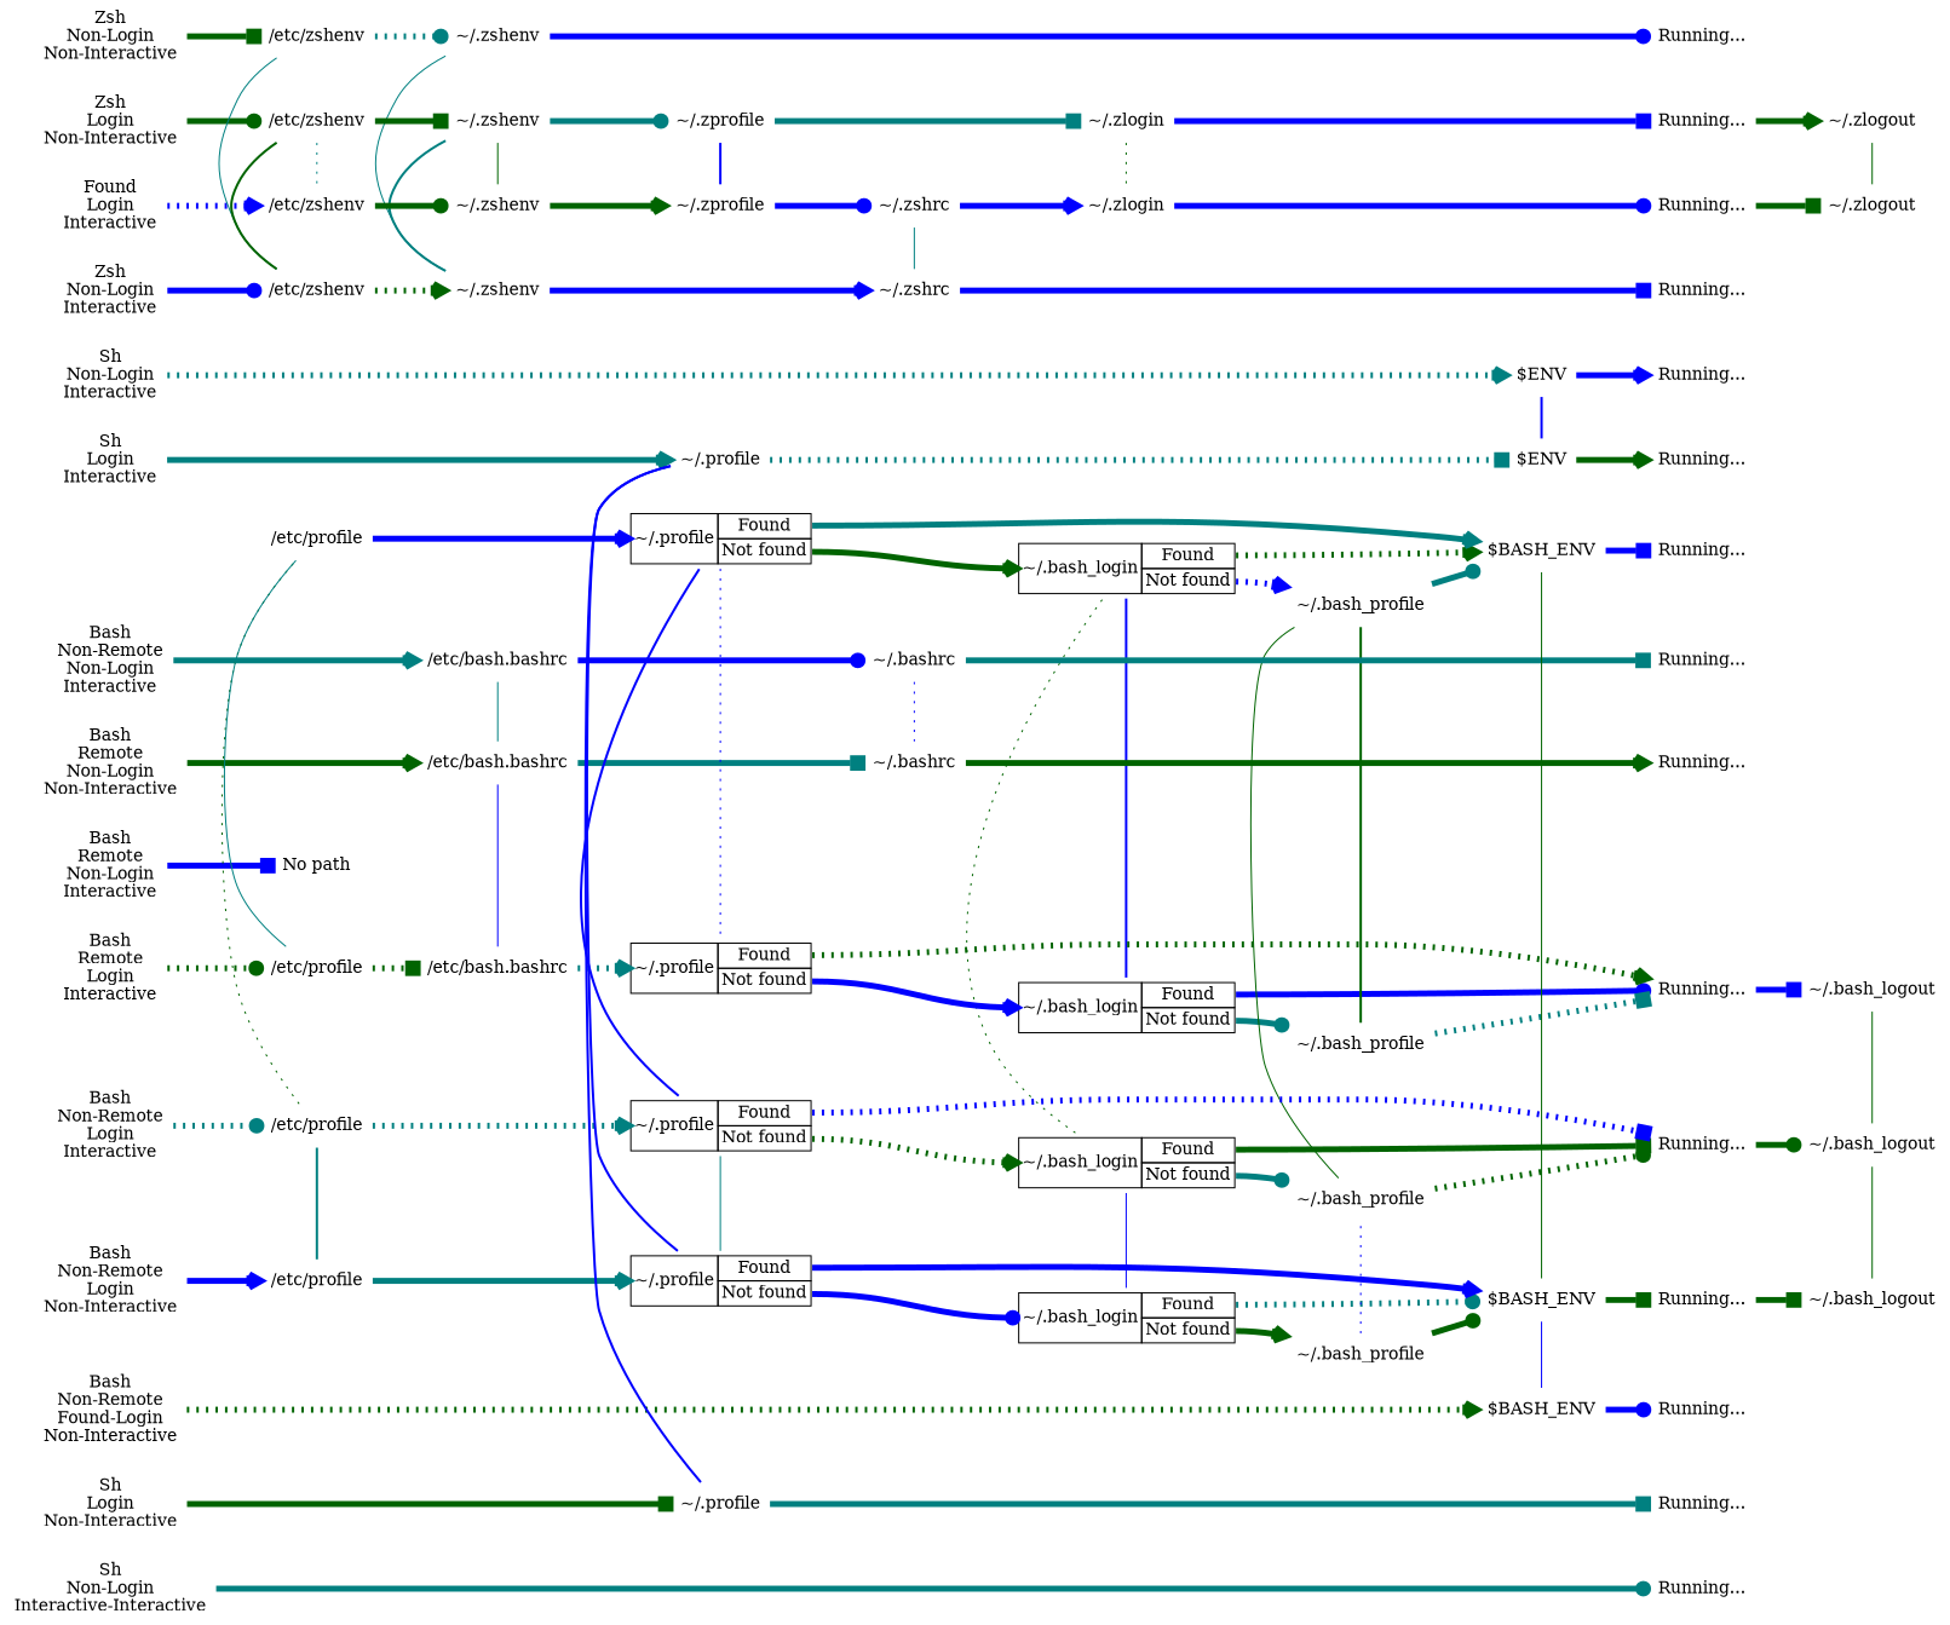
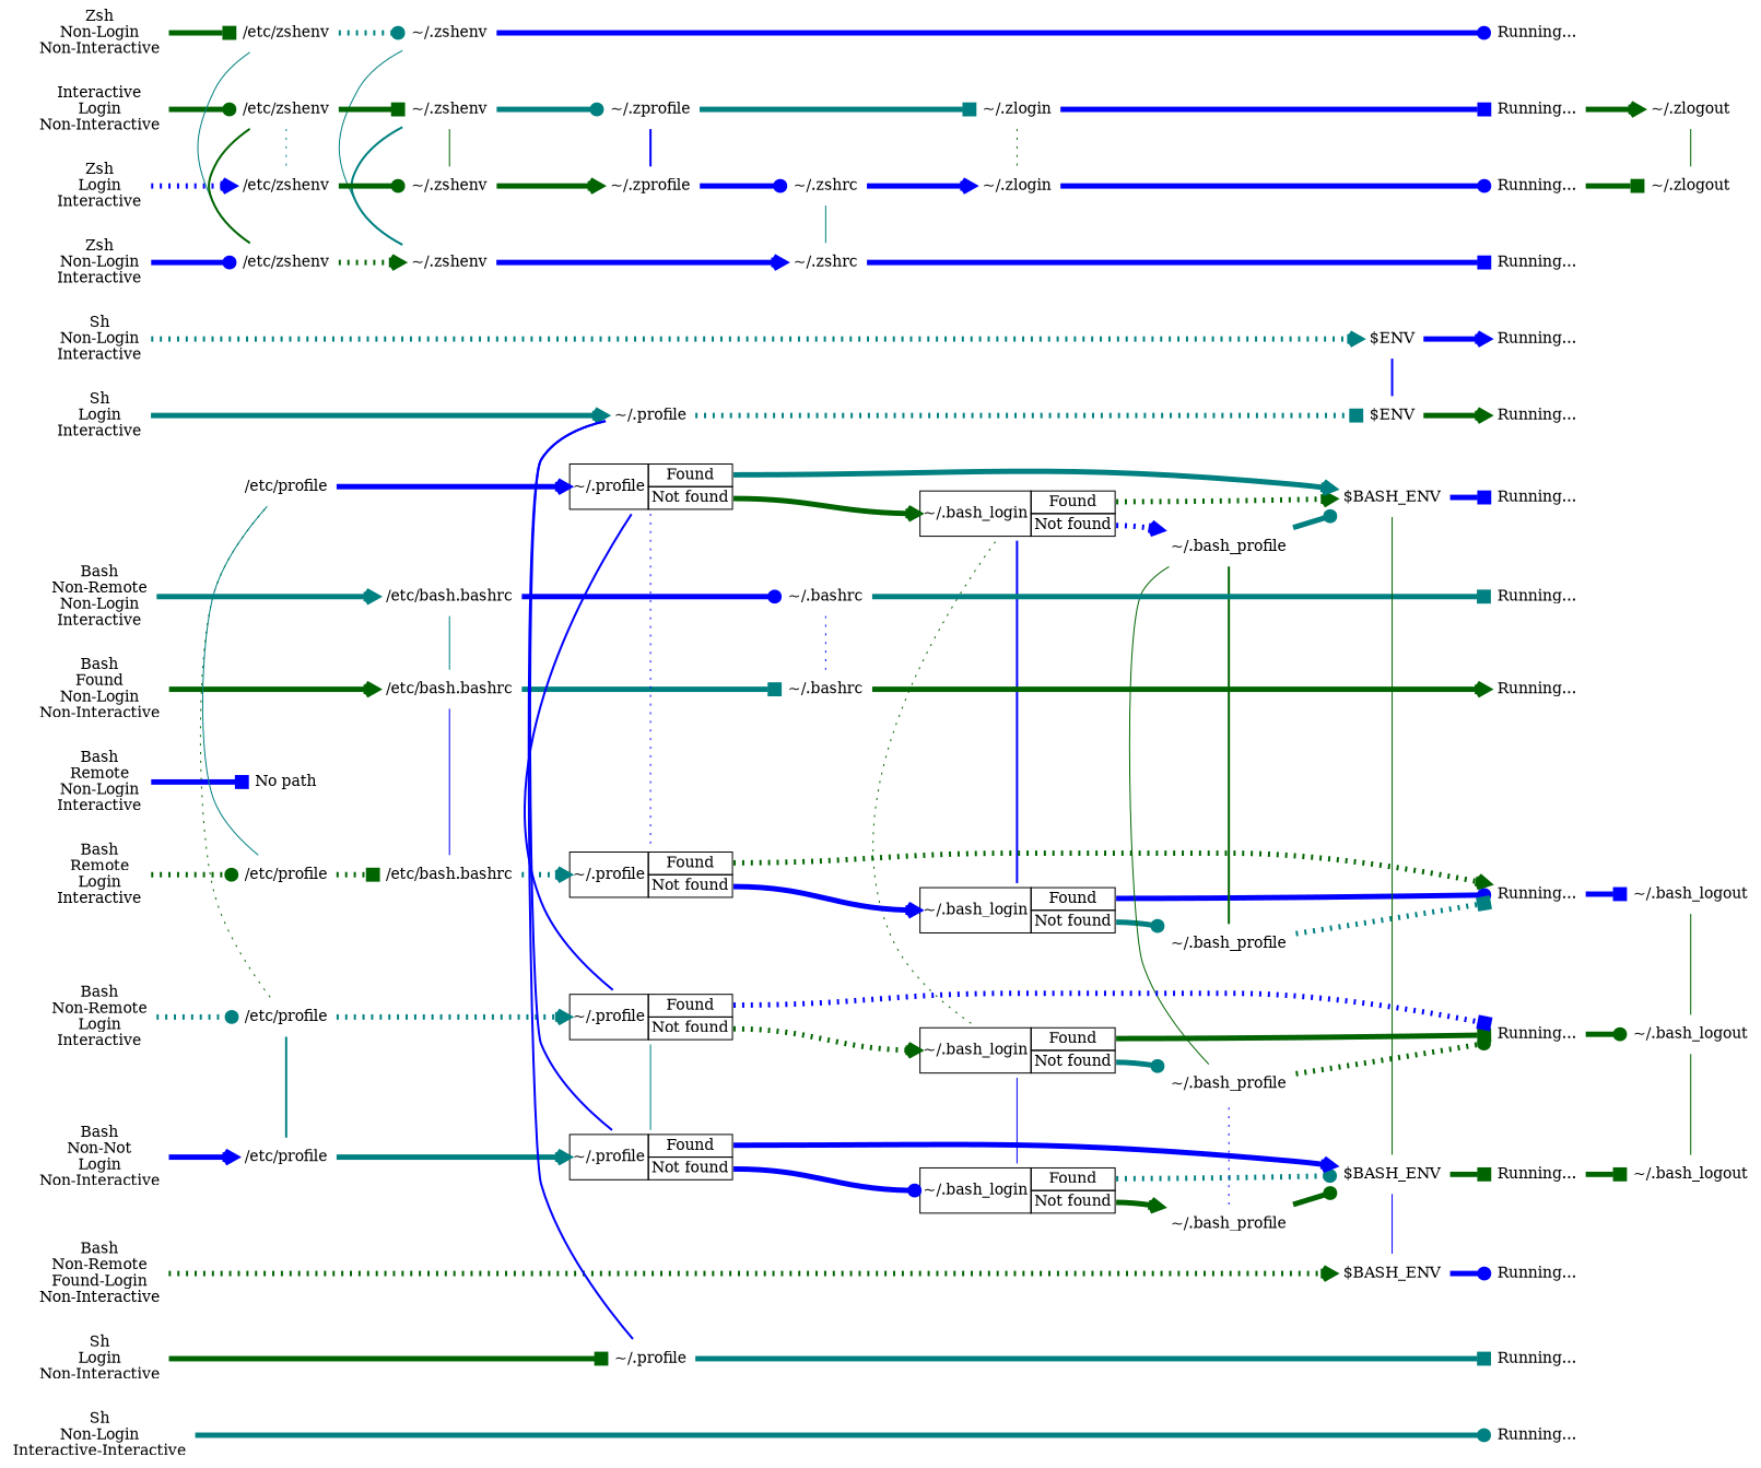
  digraph {
    rankdir=LR
    node [shape=none]
    edge [color=darkgreen constraint=true dir=forward penwidth=5 style=solid]
    n1 [label="Sh\nNon-Login\nInteractive-Interactive"]
    n2 [label="Sh\nNon-Login\nInteractive"]
    n3 [label="Sh\nLogin\nNon-Interactive"]
    n4 [label="Sh\nLogin\nInteractive"]
    n5 [label="Zsh\nNon-Login\nNon-Interactive"]
    n6 [label="Zsh\nNon-Login\nInteractive"]
-   n7 [label="Zsh\nLogin\nNon-Interactive"]
-   n8 [label="Found\nLogin\nInteractive"]
+   n7 [label="Interactive\nLogin\nNon-Interactive"]
+   n8 [label="Zsh\nLogin\nInteractive"]
    n9 [label="Bash\nNon-Remote\nFound-Login\nNon-Interactive"]
    n10 [label="Bash\nNon-Remote\nNon-Login\nInteractive"]
-   n11 [label="Bash\nNon-Remote\nLogin\nNon-Interactive"]
+   n11 [label="Bash\nNon-Not\nLogin\nNon-Interactive"]
    n12 [label="Bash\nNon-Remote\nLogin\nInteractive"]
-   n13 [label="Bash\nRemote\nNon-Login\nNon-Interactive"]
+   n13 [label="Bash\nFound\nNon-Login\nNon-Interactive"]
    n14 [label="Bash\nRemote\nNon-Login\nInteractive"]
    n15 [label="Bash\nRemote\nLogin\nInteractive"]
    n16 [label="/etc/profile"]
    n17 [label="/etc/profile"]
    n18 [label="/etc/profile"]
    n19 [label="/etc/profile"]
    n20 [label="~/.zlogin"]
    n21 [label="~/.zlogin"]
    n22 [label=< <table border='0' cellborder='1' cellspacing='0'><tr><td rowspan='2' port='in'>~/.bash_login</td><td port='found'>Found</td></tr><tr><td port='not_found'>Not found</td></tr></table> >]
    n23 [label=< <table border='0' cellborder='1' cellspacing='0'><tr><td rowspan='2' port='in'>~/.bash_login</td><td port='found'>Found</td></tr><tr><td port='not_found'>Not found</td></tr></table> >]
    n24 [label=< <table border='0' cellborder='1' cellspacing='0'><tr><td rowspan='2' port='in'>~/.bash_login</td><td port='found'>Found</td></tr><tr><td port='not_found'>Not found</td></tr></table> >]
    n25 [label=< <table border='0' cellborder='1' cellspacing='0'><tr><td rowspan='2' port='in'>~/.bash_login</td><td port='found'>Found</td></tr><tr><td port='not_found'>Not found</td></tr></table> >]
    n26 [label="~/.bash_profile"]
    n27 [label="~/.bash_profile"]
    n28 [label="~/.bash_profile"]
    n29 [label="~/.bash_profile"]
    n30 [label="/etc/bash.bashrc"]
    n31 [label="/etc/bash.bashrc"]
    n32 [label="/etc/bash.bashrc"]
    n33 [label="~/.zshrc"]
    n34 [label="~/.zshrc"]
    n35 [label="~/.bashrc"]
    n36 [label="~/.bashrc"]
    n37 [label="Running..."]
    n38 [label="Running..."]
    n39 [label="Running..."]
    n40 [label="Running..."]
    n41 [label="Running..."]
    n42 [label="Running..."]
    n43 [label="Running..."]
    n44 [label="Running..."]
    n45 [label="Running..."]
    n46 [label="Running..."]
    n47 [label="Running..."]
    n48 [label="Running..."]
    n49 [label="Running..."]
    n50 [label="Running..."]
    n51 [label="Running..."]
    n52 [label="$BASH_ENV"]
    n53 [label="$BASH_ENV"]
    n54 [label="$BASH_ENV"]
    n55 [label="$ENV"]
    n56 [label="$ENV"]
    n57 [label="~/.zlogout"]
    n58 [label="~/.zlogout"]
    n59 [label="~/.bash_logout"]
    n60 [label="~/.bash_logout"]
    n61 [label="~/.bash_logout"]
    n62 [label="~/.profile"]
    n63 [label="~/.profile"]
    n64 [label=< <table border='0' cellborder='1' cellspacing='0'><tr><td rowspan='2' port='in'>~/.profile</td><td port='found'>Found</td></tr><tr><td port='not_found'>Not found</td></tr></table> >]
    n65 [label="~/.zprofile"]
    n66 [label="~/.zprofile"]
    n67 [label=< <table border='0' cellborder='1' cellspacing='0'><tr><td rowspan='2' port='in'>~/.profile</td><td port='found'>Found</td></tr><tr><td port='not_found'>Not found</td></tr></table> >]
    n68 [label=< <table border='0' cellborder='1' cellspacing='0'><tr><td rowspan='2' port='in'>~/.profile</td><td port='found'>Found</td></tr><tr><td port='not_found'>Not found</td></tr></table> >]
    n69 [label=< <table border='0' cellborder='1' cellspacing='0'><tr><td rowspan='2' port='in'>~/.profile</td><td port='found'>Found</td></tr><tr><td port='not_found'>Not found</td></tr></table> >]
    n70 [label="~/.zshenv"]
    n71 [label="~/.zshenv"]
    n72 [label="~/.zshenv"]
    n73 [label="~/.zshenv"]
    n74 [label="/etc/zshenv"]
    n75 [label="/etc/zshenv"]
    n76 [label="/etc/zshenv"]
    n77 [label="/etc/zshenv"]
    n78 [label="No path"]
    subgraph sub_1 {
      rank=same
      n1
      n2
      n3
      n4
      n5
      n6
      n7
      n8
      n9
      n10
      n11
      n12
      n13
      n14
      n15
    }
    subgraph sub_2 {
      rank=same
      n16
      n17
      n18
      n19
    }
    subgraph sub_3 {
      rank=same
      n20
      n21
      n22
      n23
      n24
      n25
    }
    subgraph sub_4 {
      rank=same
      n26
      n27
      n28
      n29
    }
    subgraph sub_5 {
      rank=same
      n30
      n31
      n32
    }
    subgraph sub_6 {
      rank=same
      n33
      n34
      n35
      n36
    }
    subgraph sub_7 {
      rank=same
      n37
      n38
      n39
      n40
      n41
      n42
      n43
      n44
      n45
      n46
      n47
      n48
      n49
      n50
      n51
    }
    subgraph sub_8 {
      rank=same
      n52
      n53
      n54
      n55
      n56
    }
    subgraph sub_9 {
      rank=same
      n57
      n58
      n59
      n60
      n61
    }
    subgraph sub_10 {
      rank=same
      n62
      n63
      n64
      n65
      n66
      n67
      n68
      n69
    }
    subgraph sub_11 {
      rank=same
      n70
      n71
      n72
      n73
    }
    subgraph sub_12 {
      rank=same
      n74
      n75
      n76
      n77
    }
    n1 -> n37 [arrowhead=dot color=teal style=bold]
    n2 -> n55 [arrowhead=vee color=teal style=dotted]
    n3 -> n62 [arrowhead=box]
    n4 -> n63 [arrowhead=vee color=teal]
    n5 -> n74 [arrowhead=box style=bold]
    n6 -> n75 [arrowhead=dot color=blue]
    n7 -> n76 [arrowhead=dot]
    n8 -> n77 [arrowhead=vee color=blue style=dotted]
    n9 -> n52 [arrowhead=vee style=dotted]
    n10 -> n30 [arrowhead=vee color=teal]
    n11 -> n16 [arrowhead=vee color=blue style=bold]
    n12 -> n17 [arrowhead=dot color=teal style=dotted]
    n13 -> n14 [dir=none style=invis color="" penwidth=""]
    n13 -> n31 [arrowhead=vee style=bold]
    n14 -> n78 [arrowhead=box color=blue]
    n15 -> n19 [arrowhead=dot style=dotted]
    n16 -> n17 [color=teal constraint=false dir=none style=bold penwidth=""]
    n16 -> n64 [arrowhead=vee color=teal headport=in]
    n17 -> n18 [constraint=false dir=none style=dotted penwidth=""]
    n17 -> n67 [arrowhead=vee color=teal headport=in style=dotted]
    n18 -> n19 [color=teal constraint=false dir=none penwidth=""]
    n18 -> n68 [arrowhead=vee color=blue headport=in]
    n19 -> n32 [arrowhead=box style=dotted]
    n20 -> n21 [constraint=false dir=none style=dotted penwidth=""]
    n20 -> n43 [arrowhead=box color=blue]
    n21 -> n44 [arrowhead=dot color=blue style=bold]
    n22 -> n23 [color=blue constraint=false dir=none penwidth=""]
    n22 -> n26 [arrowhead=vee tailport=not_found]
    n22 -> n53 [arrowhead=dot color=teal style=dotted tailport=found]
    n23 -> n24 [constraint=false dir=none style=dotted penwidth=""]
    n23 -> n27 [arrowhead=dot color=teal tailport=not_found]
    n23 -> n48 [arrowhead=box style=bold tailport=found]
    n24 -> n25 [color=blue constraint=false dir=none style=bold penwidth=""]
    n24 -> n28 [arrowhead=vee color=blue style=dotted tailport=not_found]
    n24 -> n54 [arrowhead=vee style=dotted tailport=found]
    n25 -> n29 [arrowhead=dot color=teal style=bold tailport=not_found]
    n25 -> n51 [arrowhead=dot color=blue style=bold tailport=found]
    n26 -> n27 [color=blue constraint=false dir=none style=dotted penwidth=""]
    n26 -> n53 [arrowhead=dot]
    n27 -> n28 [constraint=false dir=none penwidth=""]
    n27 -> n48 [arrowhead=dot style=dotted]
    n28 -> n29 [constraint=false dir=none style=bold penwidth=""]
    n28 -> n54 [arrowhead=dot color=teal]
    n29 -> n51 [arrowhead=box color=teal style=dotted]
    n30 -> n31 [color=teal constraint=false dir=none penwidth=""]
    n30 -> n35 [arrowhead=dot color=blue style=bold]
    n31 -> n32 [color=blue constraint=false dir=none penwidth=""]
    n31 -> n36 [arrowhead=box color=teal style=bold]
    n32 -> n69 [arrowhead=vee color=teal headport=in style=dotted]
    n33 -> n34 [color=teal constraint=false dir=none penwidth=""]
    n33 -> n42 [arrowhead=box color=blue style=bold]
    n34 -> n21 [arrowhead=vee color=blue style=bold]
    n35 -> n36 [color=blue constraint=false dir=none style=dotted penwidth=""]
    n35 -> n46 [arrowhead=box color=teal style=bold]
    n36 -> n49 [arrowhead=vee]
    n43 -> n57 [arrowhead=vee]
    n44 -> n58 [arrowhead=box style=bold]
    n47 -> n59 [arrowhead=box]
    n48 -> n60 [arrowhead=dot]
    n51 -> n61 [arrowhead=box color=blue]
    n52 -> n45 [arrowhead=dot color=blue style=bold]
    n52 -> n53 [color=blue constraint=false dir=none penwidth=""]
    n53 -> n47 [arrowhead=box style=bold]
    n53 -> n54 [constraint=false dir=none penwidth=""]
    n54 -> n50 [arrowhead=box color=blue]
    n55 -> n38 [arrowhead=vee color=blue style=bold]
    n55 -> n56 [color=blue constraint=false dir=none style=bold penwidth=""]
    n56 -> n40 [arrowhead=vee]
    n57 -> n58 [constraint=false dir=none penwidth=""]
    n59 -> n60 [constraint=false dir=none penwidth=""]
    n60 -> n61 [constraint=false dir=none penwidth=""]
    n62 -> n39 [arrowhead=box color=teal]
    n62 -> n63 [color=blue constraint=false dir=none style=bold penwidth=""]
    n63 -> n56 [arrowhead=box color=teal style=dotted]
    n63 -> n64 [color=blue constraint=false dir=none style=bold penwidth=""]
    n64 -> n22 [arrowhead=dot color=blue headport=in style=bold tailport=not_found]
    n64 -> n53 [arrowhead=vee color=blue style=bold tailport=found]
    n64 -> n67 [color=teal constraint=false dir=none penwidth=""]
    n65 -> n20 [arrowhead=box color=teal]
    n65 -> n66 [color=blue constraint=false dir=none style=bold penwidth=""]
    n66 -> n34 [arrowhead=dot color=blue style=bold]
    n67 -> n23 [arrowhead=vee headport=in style=dotted tailport=not_found]
    n67 -> n48 [arrowhead=box color=blue style=dotted tailport=found]
    n67 -> n68 [color=blue constraint=false dir=none style=bold penwidth=""]
    n68 -> n24 [arrowhead=vee headport=in tailport=not_found]
    n68 -> n54 [arrowhead=vee color=teal tailport=found]
    n68 -> n69 [color=blue constraint=false dir=none style=dotted penwidth=""]
    n69 -> n25 [arrowhead=vee color=blue headport=in style=bold tailport=not_found]
    n69 -> n51 [arrowhead=vee style=dotted tailport=found]
    n70 -> n41 [arrowhead=dot color=blue style=bold]
    n70 -> n71 [color=teal constraint=false dir=none penwidth=""]
    n71 -> n33 [arrowhead=vee color=blue]
    n71 -> n72 [color=teal constraint=false dir=none style=bold penwidth=""]
    n72 -> n65 [arrowhead=dot color=teal]
    n72 -> n73 [constraint=false dir=none penwidth=""]
    n73 -> n66 [arrowhead=vee]
    n74 -> n70 [arrowhead=dot color=teal style=dotted]
    n74 -> n75 [color=teal constraint=false dir=none penwidth=""]
    n75 -> n71 [arrowhead=vee style=dotted]
    n75 -> n76 [constraint=false dir=none style=bold penwidth=""]
    n76 -> n72 [arrowhead=box style=bold]
    n76 -> n77 [color=teal constraint=false dir=none style=dotted penwidth=""]
    n77 -> n73 [arrowhead=dot style=bold]
  }
